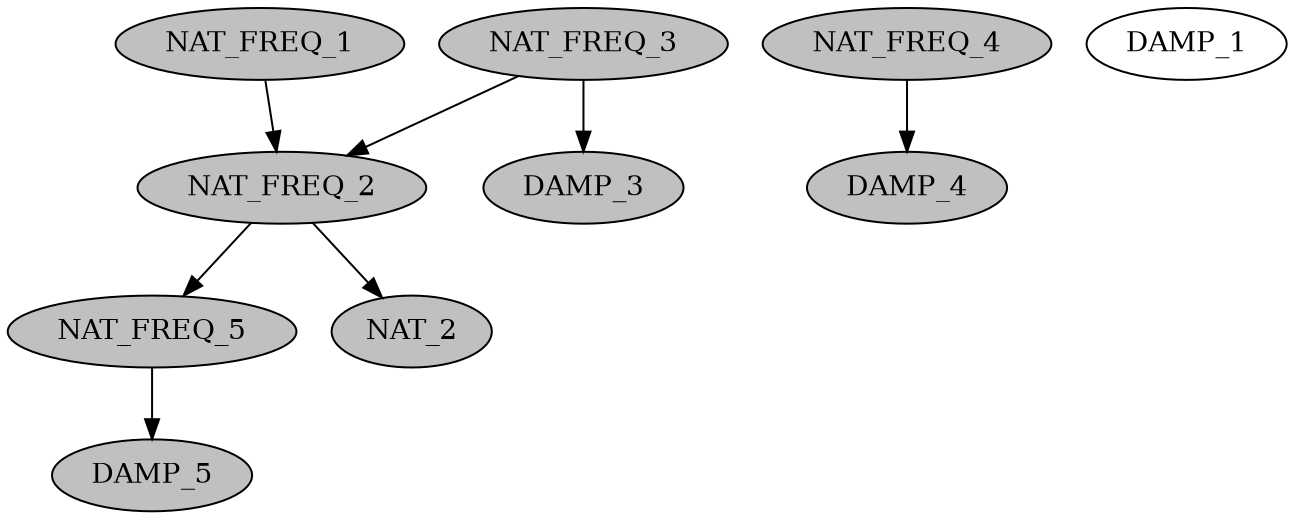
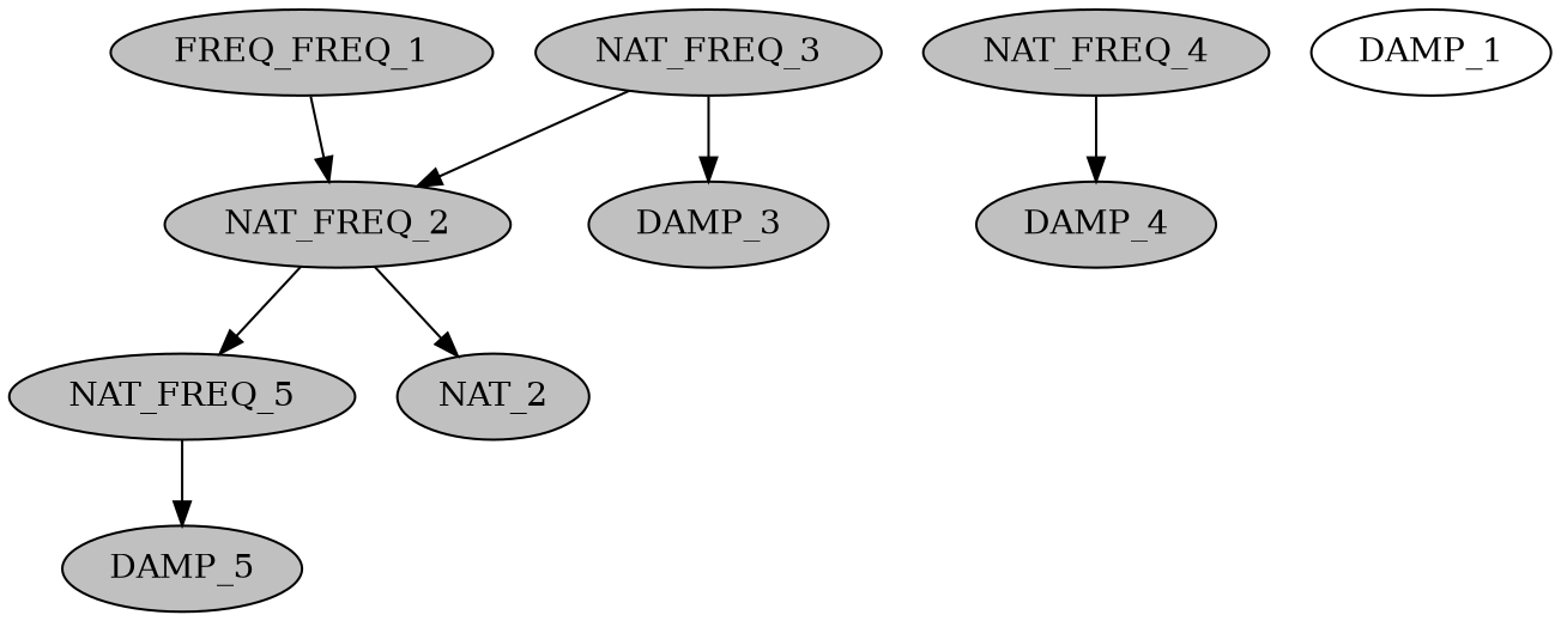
  strict digraph {
    node [fillcolor=gray style=filled]
-   NAT_FREQ_1
+   NAT_FREQ_1 [label=FREQ_FREQ_1]
    NAT_FREQ_2
    NAT_FREQ_5
    n4 [label=NAT_2]
    DAMP_5
    NAT_FREQ_3
    DAMP_3
    NAT_FREQ_4
    DAMP_4
    DAMP_1 [fillcolor="" style=""]
    NAT_FREQ_1 -> NAT_FREQ_2
    NAT_FREQ_2 -> NAT_FREQ_5
    NAT_FREQ_2 -> n4
    NAT_FREQ_5 -> DAMP_5
    NAT_FREQ_3 -> NAT_FREQ_2
    NAT_FREQ_3 -> DAMP_3
    NAT_FREQ_4 -> DAMP_4
  }
